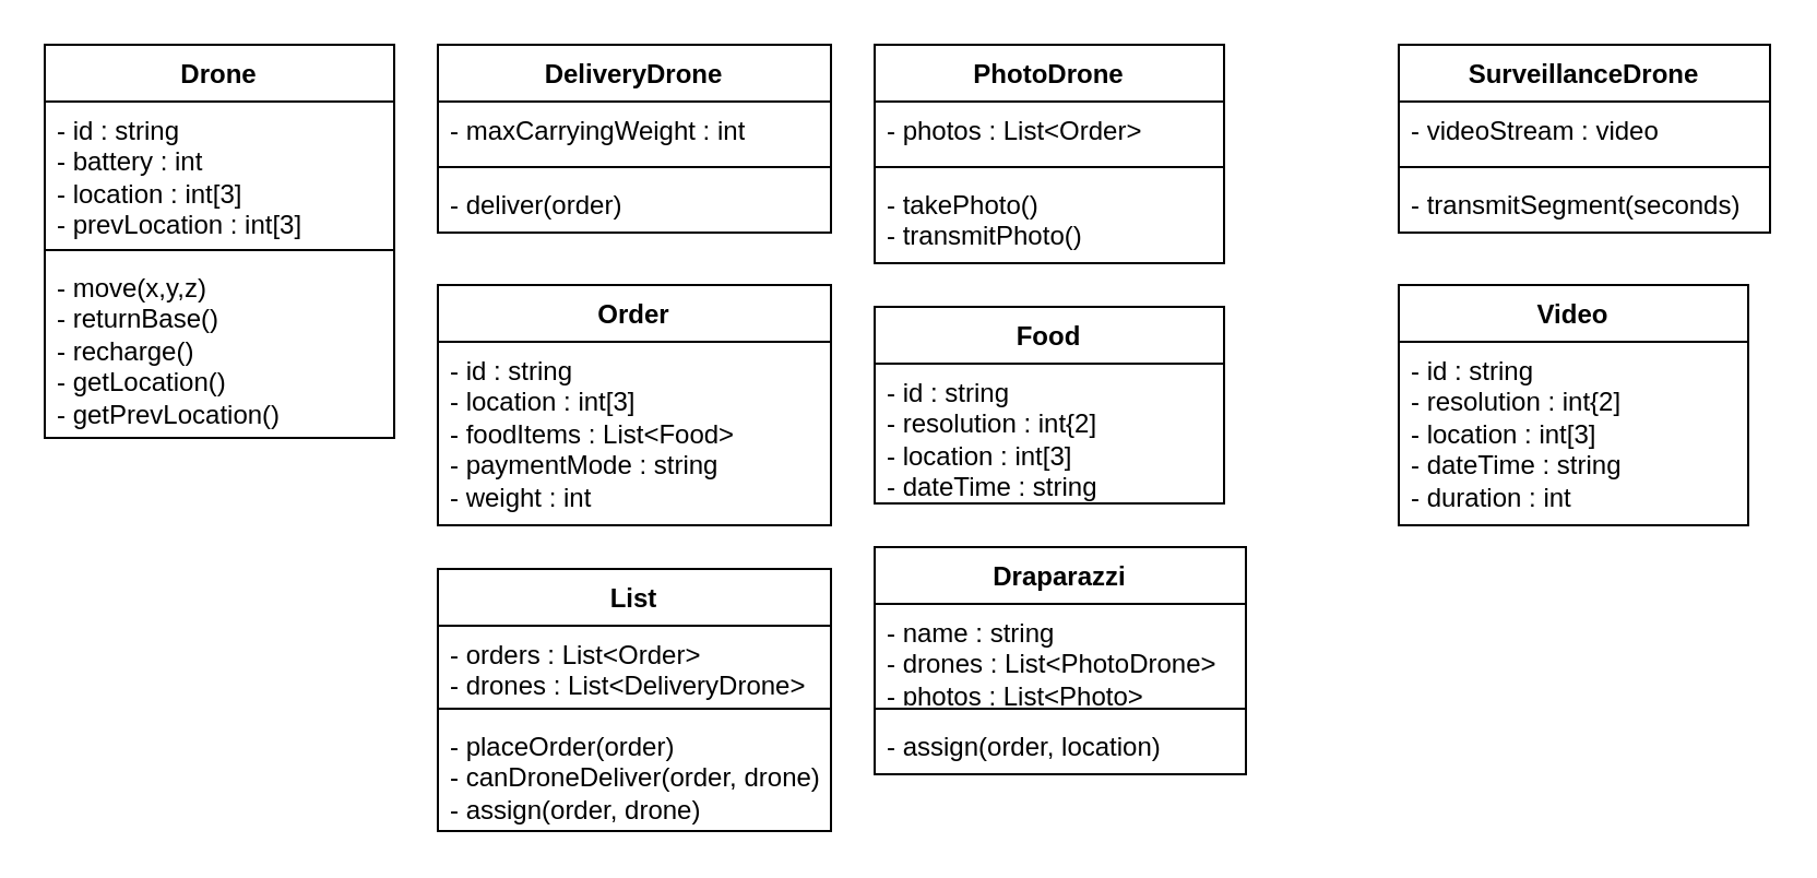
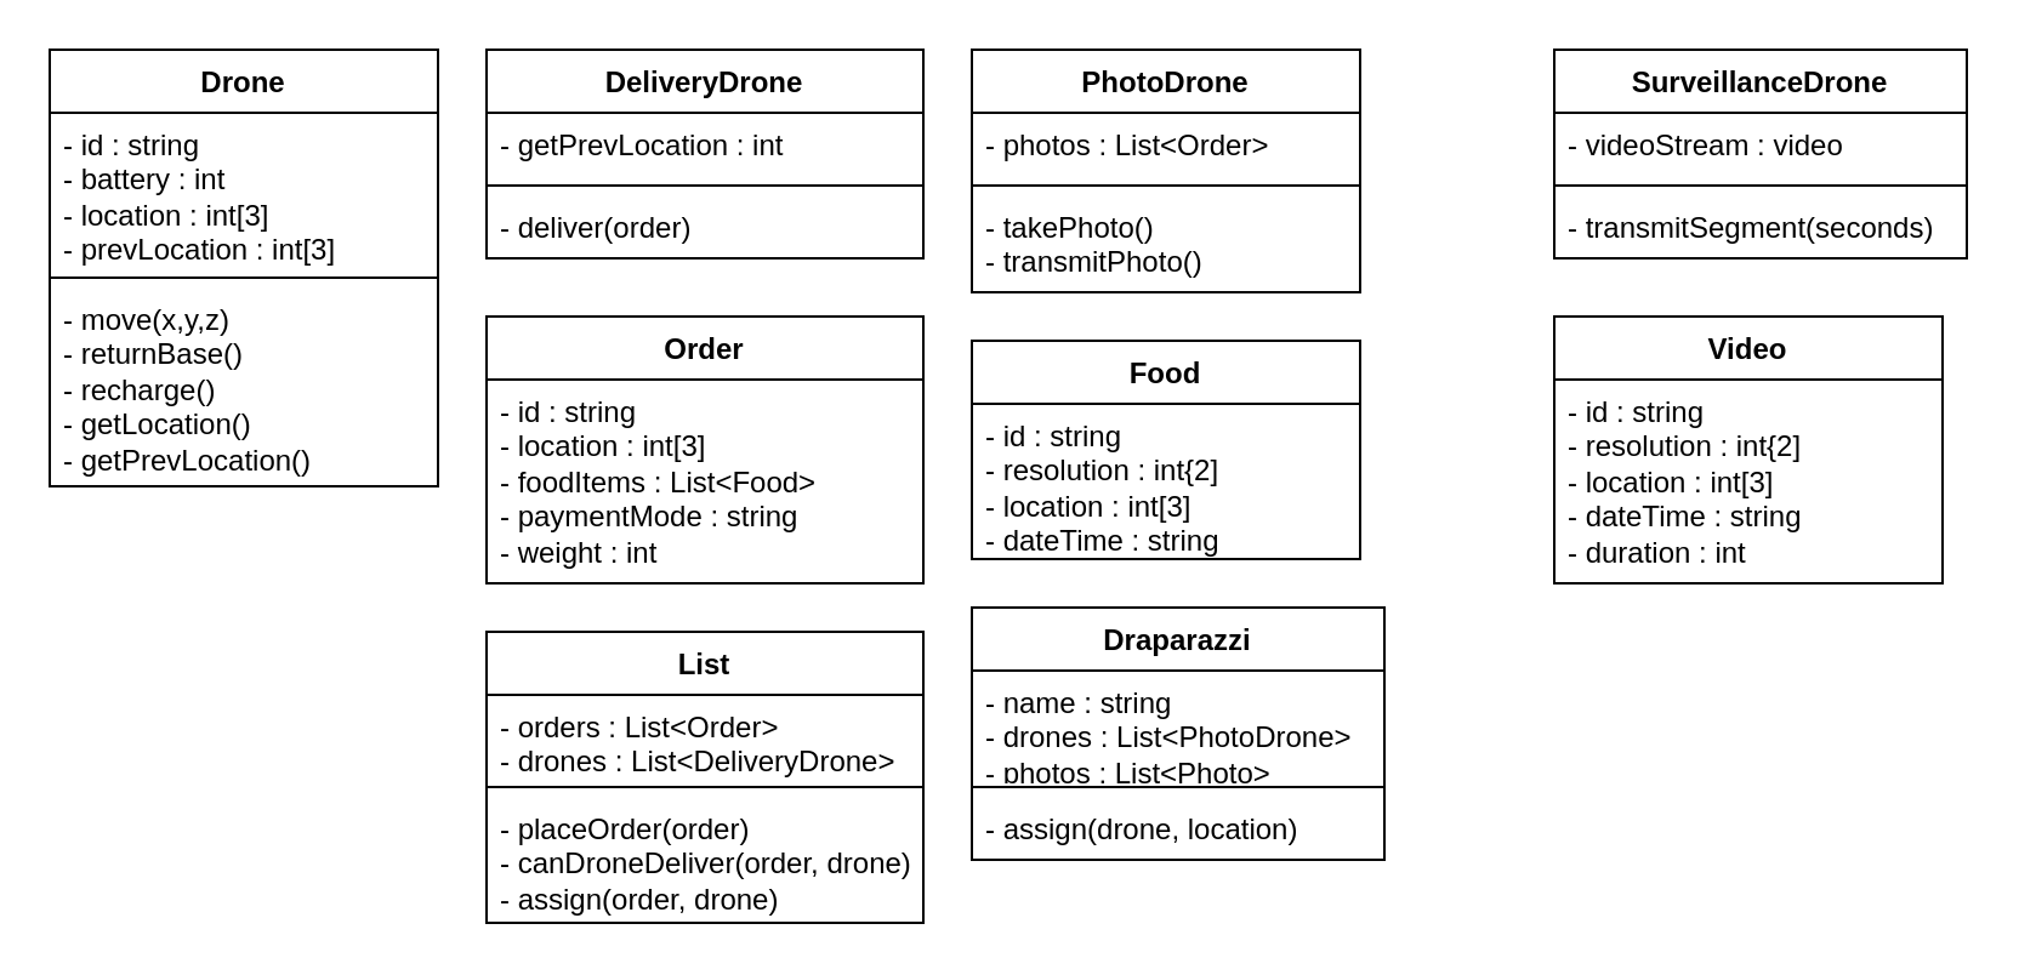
  <mxCell id="0" />
  <mxCell id="1" parent="0" />
  <mxCell id="2" value="DeliveryDrone" style="swimlane;fontStyle=1;align=center;verticalAlign=top;childLayout=stackLayout;horizontal=1;startSize=26;horizontalStack=0;resizeParent=1;resizeParentMax=0;resizeLast=0;collapsible=1;marginBottom=0;whiteSpace=wrap;html=1;" vertex="1" parent="1"><mxGeometry x="200" width="180" height="86" as="geometry" y="20" /></mxCell>
- <mxCell id="3" value="- maxCarryingWeight : int" style="text;strokeColor=none;fillColor=none;align=left;verticalAlign=top;spacingLeft=4;spacingRight=4;overflow=hidden;rotatable=0;points=[[0,0.5],[1,0.5]];portConstraint=eastwest;whiteSpace=wrap;html=1;" vertex="1" parent="2"><mxGeometry y="26" width="180" height="26" as="geometry" /></mxCell>
+ <mxCell id="3" value="- getPrevLocation : int" style="text;strokeColor=none;fillColor=none;align=left;verticalAlign=top;spacingLeft=4;spacingRight=4;overflow=hidden;rotatable=0;points=[[0,0.5],[1,0.5]];portConstraint=eastwest;whiteSpace=wrap;html=1;" vertex="1" parent="2"><mxGeometry y="26" width="180" height="26" as="geometry" /></mxCell>
  <mxCell id="4" value="" style="line;strokeWidth=1;fillColor=none;align=left;verticalAlign=middle;spacingTop=-1;spacingLeft=3;spacingRight=3;rotatable=0;labelPosition=right;points=[];portConstraint=eastwest;strokeColor=inherit;" vertex="1" parent="2"><mxGeometry y="52" width="180" height="8" as="geometry" /></mxCell>
  <mxCell id="5" value="- deliver(order)" style="text;strokeColor=none;fillColor=none;align=left;verticalAlign=top;spacingLeft=4;spacingRight=4;overflow=hidden;rotatable=0;points=[[0,0.5],[1,0.5]];portConstraint=eastwest;whiteSpace=wrap;html=1;" vertex="1" parent="2"><mxGeometry y="60" width="180" height="26" as="geometry" /></mxCell>
  <mxCell id="6" value="PhotoDrone" style="swimlane;fontStyle=1;align=center;verticalAlign=top;childLayout=stackLayout;horizontal=1;startSize=26;horizontalStack=0;resizeParent=1;resizeParentMax=0;resizeLast=0;collapsible=1;marginBottom=0;whiteSpace=wrap;html=1;" vertex="1" parent="1"><mxGeometry x="400" width="160" height="100" as="geometry" y="20" /></mxCell>
  <mxCell id="7" value="- photos : List&amp;lt;Order&amp;gt;" style="text;strokeColor=none;fillColor=none;align=left;verticalAlign=top;spacingLeft=4;spacingRight=4;overflow=hidden;rotatable=0;points=[[0,0.5],[1,0.5]];portConstraint=eastwest;whiteSpace=wrap;html=1;" vertex="1" parent="6"><mxGeometry y="26" width="160" height="26" as="geometry" /></mxCell>
  <mxCell id="8" value="" style="line;strokeWidth=1;fillColor=none;align=left;verticalAlign=middle;spacingTop=-1;spacingLeft=3;spacingRight=3;rotatable=0;labelPosition=right;points=[];portConstraint=eastwest;strokeColor=inherit;" vertex="1" parent="6"><mxGeometry y="52" width="160" height="8" as="geometry" /></mxCell>
  <mxCell id="9" value="&lt;div&gt;- takePhoto()&lt;/div&gt;&lt;div&gt;- transmitPhoto()&lt;/div&gt;" style="text;strokeColor=none;fillColor=none;align=left;verticalAlign=top;spacingLeft=4;spacingRight=4;overflow=hidden;rotatable=0;points=[[0,0.5],[1,0.5]];portConstraint=eastwest;whiteSpace=wrap;html=1;" vertex="1" parent="6"><mxGeometry y="60" width="160" height="40" as="geometry" /></mxCell>
  <mxCell id="10" value="Drone" style="swimlane;fontStyle=1;align=center;verticalAlign=top;childLayout=stackLayout;horizontal=1;startSize=26;horizontalStack=0;resizeParent=1;resizeParentMax=0;resizeLast=0;collapsible=1;marginBottom=0;whiteSpace=wrap;html=1;" vertex="1" parent="1"><mxGeometry x="20" width="160" height="180" as="geometry" y="20" /></mxCell>
  <mxCell id="11" value="&lt;div&gt;- id : string&lt;/div&gt;&lt;div&gt;- battery : int&lt;/div&gt;&lt;div&gt;- location : int[3]&lt;br&gt;- prevLocation : int[3]&lt;/div&gt;&lt;div&gt;&lt;br&gt;&lt;br&gt;&lt;/div&gt;" style="text;strokeColor=none;fillColor=none;align=left;verticalAlign=top;spacingLeft=4;spacingRight=4;overflow=hidden;rotatable=0;points=[[0,0.5],[1,0.5]];portConstraint=eastwest;whiteSpace=wrap;html=1;" vertex="1" parent="10"><mxGeometry y="26" width="160" height="64" as="geometry" /></mxCell>
  <mxCell id="12" value="" style="line;strokeWidth=1;fillColor=none;align=left;verticalAlign=middle;spacingTop=-1;spacingLeft=3;spacingRight=3;rotatable=0;labelPosition=right;points=[];portConstraint=eastwest;strokeColor=inherit;" vertex="1" parent="10"><mxGeometry y="90" width="160" height="8" as="geometry" /></mxCell>
  <mxCell id="13" value="&lt;div&gt;- move(x,y,z)&lt;/div&gt;&lt;div&gt;- returnBase()&lt;/div&gt;&lt;div&gt;- recharge()&lt;/div&gt;&lt;div&gt;- getLocation()&lt;/div&gt;- getPrevLocation()" style="text;strokeColor=none;fillColor=none;align=left;verticalAlign=top;spacingLeft=4;spacingRight=4;overflow=hidden;rotatable=0;points=[[0,0.5],[1,0.5]];portConstraint=eastwest;whiteSpace=wrap;html=1;" vertex="1" parent="10"><mxGeometry y="98" width="160" height="82" as="geometry" /></mxCell>
  <mxCell id="14" value="SurveillanceDrone" style="swimlane;fontStyle=1;align=center;verticalAlign=top;childLayout=stackLayout;horizontal=1;startSize=26;horizontalStack=0;resizeParent=1;resizeParentMax=0;resizeLast=0;collapsible=1;marginBottom=0;whiteSpace=wrap;html=1;" vertex="1" parent="1"><mxGeometry x="640" width="170" height="86" as="geometry" y="20" /></mxCell>
  <mxCell id="15" value="- videoStream : video" style="text;strokeColor=none;fillColor=none;align=left;verticalAlign=top;spacingLeft=4;spacingRight=4;overflow=hidden;rotatable=0;points=[[0,0.5],[1,0.5]];portConstraint=eastwest;whiteSpace=wrap;html=1;" vertex="1" parent="14"><mxGeometry y="26" width="170" height="26" as="geometry" /></mxCell>
  <mxCell id="16" value="" style="line;strokeWidth=1;fillColor=none;align=left;verticalAlign=middle;spacingTop=-1;spacingLeft=3;spacingRight=3;rotatable=0;labelPosition=right;points=[];portConstraint=eastwest;strokeColor=inherit;" vertex="1" parent="14"><mxGeometry y="52" width="170" height="8" as="geometry" /></mxCell>
  <mxCell id="17" value="- transmitSegment(seconds)" style="text;strokeColor=none;fillColor=none;align=left;verticalAlign=top;spacingLeft=4;spacingRight=4;overflow=hidden;rotatable=0;points=[[0,0.5],[1,0.5]];portConstraint=eastwest;whiteSpace=wrap;html=1;" vertex="1" parent="14"><mxGeometry y="60" width="170" height="26" as="geometry" /></mxCell>
  <mxCell id="18" value="Order" style="swimlane;fontStyle=1;align=center;verticalAlign=top;childLayout=stackLayout;horizontal=1;startSize=26;horizontalStack=0;resizeParent=1;resizeParentMax=0;resizeLast=0;collapsible=1;marginBottom=0;whiteSpace=wrap;html=1;" vertex="1" parent="1"><mxGeometry x="200" y="130" width="180" height="110" as="geometry" /></mxCell>
  <mxCell id="19" value="&lt;div&gt;- id : string&lt;/div&gt;&lt;div&gt;- location : int[3]&lt;/div&gt;&lt;div&gt;- foodItems : List&amp;lt;Food&amp;gt;&lt;/div&gt;&lt;div&gt;- paymentMode : string&lt;/div&gt;&lt;div&gt;- weight : int&lt;/div&gt;" style="text;strokeColor=none;fillColor=none;align=left;verticalAlign=top;spacingLeft=4;spacingRight=4;overflow=hidden;rotatable=0;points=[[0,0.5],[1,0.5]];portConstraint=eastwest;whiteSpace=wrap;html=1;" vertex="1" parent="18"><mxGeometry y="26" width="180" height="84" as="geometry" /></mxCell>
  <mxCell id="20" value="Food" style="swimlane;fontStyle=1;align=center;verticalAlign=top;childLayout=stackLayout;horizontal=1;startSize=26;horizontalStack=0;resizeParent=1;resizeParentMax=0;resizeLast=0;collapsible=1;marginBottom=0;whiteSpace=wrap;html=1;" vertex="1" parent="1"><mxGeometry x="400" y="140" width="160" height="90" as="geometry" /></mxCell>
  <mxCell id="21" value="&lt;div&gt;- id : string&lt;/div&gt;&lt;div&gt;- resolution : int{2]&lt;/div&gt;&lt;div&gt;- location : int[3]&lt;/div&gt;&lt;div&gt;- dateTime : string&lt;/div&gt;" style="text;strokeColor=none;fillColor=none;align=left;verticalAlign=top;spacingLeft=4;spacingRight=4;overflow=hidden;rotatable=0;points=[[0,0.5],[1,0.5]];portConstraint=eastwest;whiteSpace=wrap;html=1;" vertex="1" parent="20"><mxGeometry y="26" width="160" height="64" as="geometry" /></mxCell>
  <mxCell id="22" value="Video" style="swimlane;fontStyle=1;align=center;verticalAlign=top;childLayout=stackLayout;horizontal=1;startSize=26;horizontalStack=0;resizeParent=1;resizeParentMax=0;resizeLast=0;collapsible=1;marginBottom=0;whiteSpace=wrap;html=1;" vertex="1" parent="1"><mxGeometry x="640" y="130" width="160" height="110" as="geometry" /></mxCell>
  <mxCell id="23" value="&lt;div&gt;- id : string&lt;/div&gt;&lt;div&gt;- resolution : int{2]&lt;/div&gt;&lt;div&gt;- location : int[3]&lt;/div&gt;&lt;div&gt;- dateTime : string&lt;/div&gt;&lt;div&gt;- duration : int&lt;/div&gt;" style="text;strokeColor=none;fillColor=none;align=left;verticalAlign=top;spacingLeft=4;spacingRight=4;overflow=hidden;rotatable=0;points=[[0,0.5],[1,0.5]];portConstraint=eastwest;whiteSpace=wrap;html=1;" vertex="1" parent="22"><mxGeometry y="26" width="160" height="84" as="geometry" /></mxCell>
  <mxCell id="24" value="List" style="swimlane;fontStyle=1;align=center;verticalAlign=top;childLayout=stackLayout;horizontal=1;startSize=26;horizontalStack=0;resizeParent=1;resizeParentMax=0;resizeLast=0;collapsible=1;marginBottom=0;whiteSpace=wrap;html=1;" vertex="1" parent="1"><mxGeometry x="200" y="260" width="180" height="120" as="geometry" /></mxCell>
  <mxCell id="25" value="&lt;div&gt;- orders : List&amp;lt;Order&amp;gt;&lt;/div&gt;&lt;div&gt;- drones : List&amp;lt;DeliveryDrone&amp;gt;&lt;/div&gt;" style="text;strokeColor=none;fillColor=none;align=left;verticalAlign=top;spacingLeft=4;spacingRight=4;overflow=hidden;rotatable=0;points=[[0,0.5],[1,0.5]];portConstraint=eastwest;whiteSpace=wrap;html=1;" vertex="1" parent="24"><mxGeometry y="26" width="180" height="34" as="geometry" /></mxCell>
  <mxCell id="26" value="" style="line;strokeWidth=1;fillColor=none;align=left;verticalAlign=middle;spacingTop=-1;spacingLeft=3;spacingRight=3;rotatable=0;labelPosition=right;points=[];portConstraint=eastwest;strokeColor=inherit;" vertex="1" parent="24"><mxGeometry y="60" width="180" height="8" as="geometry" /></mxCell>
  <mxCell id="27" value="&lt;div&gt;- placeOrder(order)&lt;/div&gt;&lt;div&gt;- canDroneDeliver(order, drone)&lt;/div&gt;&lt;div&gt;- assign(order, drone)&lt;/div&gt;" style="text;strokeColor=none;fillColor=none;align=left;verticalAlign=top;spacingLeft=4;spacingRight=4;overflow=hidden;rotatable=0;points=[[0,0.5],[1,0.5]];portConstraint=eastwest;whiteSpace=wrap;html=1;" vertex="1" parent="24"><mxGeometry y="68" width="180" height="52" as="geometry" /></mxCell>
  <mxCell id="28" value="Draparazzi" style="swimlane;fontStyle=1;align=center;verticalAlign=top;childLayout=stackLayout;horizontal=1;startSize=26;horizontalStack=0;resizeParent=1;resizeParentMax=0;resizeLast=0;collapsible=1;marginBottom=0;whiteSpace=wrap;html=1;" vertex="1" parent="1"><mxGeometry x="400" y="250" width="170" height="104" as="geometry" /></mxCell>
  <mxCell id="29" value="&lt;div&gt;- name : string&lt;/div&gt;&lt;div&gt;- drones : List&amp;lt;PhotoDrone&amp;gt;&lt;/div&gt;&lt;div&gt;- photos : List&amp;lt;Photo&amp;gt;&lt;/div&gt;" style="text;strokeColor=none;fillColor=none;align=left;verticalAlign=top;spacingLeft=4;spacingRight=4;overflow=hidden;rotatable=0;points=[[0,0.5],[1,0.5]];portConstraint=eastwest;whiteSpace=wrap;html=1;" vertex="1" parent="28"><mxGeometry y="26" width="170" height="44" as="geometry" /></mxCell>
  <mxCell id="30" value="" style="line;strokeWidth=1;fillColor=none;align=left;verticalAlign=middle;spacingTop=-1;spacingLeft=3;spacingRight=3;rotatable=0;labelPosition=right;points=[];portConstraint=eastwest;strokeColor=inherit;" vertex="1" parent="28"><mxGeometry y="70" width="170" height="8" as="geometry" /></mxCell>
- <mxCell id="31" value="&lt;div&gt;- assign(order, location)&lt;/div&gt;&lt;div&gt;&lt;br&gt;&lt;/div&gt;" style="text;strokeColor=none;fillColor=none;align=left;verticalAlign=top;spacingLeft=4;spacingRight=4;overflow=hidden;rotatable=0;points=[[0,0.5],[1,0.5]];portConstraint=eastwest;whiteSpace=wrap;html=1;" vertex="1" parent="28"><mxGeometry y="78" width="170" height="26" as="geometry" /></mxCell>
+ <mxCell id="31" value="&lt;div&gt;- assign(drone, location)&lt;/div&gt;&lt;div&gt;&lt;br&gt;&lt;/div&gt;" style="text;strokeColor=none;fillColor=none;align=left;verticalAlign=top;spacingLeft=4;spacingRight=4;overflow=hidden;rotatable=0;points=[[0,0.5],[1,0.5]];portConstraint=eastwest;whiteSpace=wrap;html=1;" vertex="1" parent="28"><mxGeometry y="78" width="170" height="26" as="geometry" /></mxCell>
